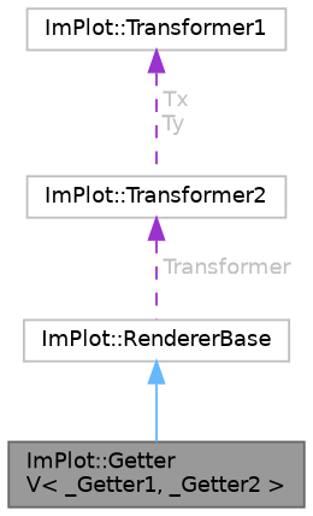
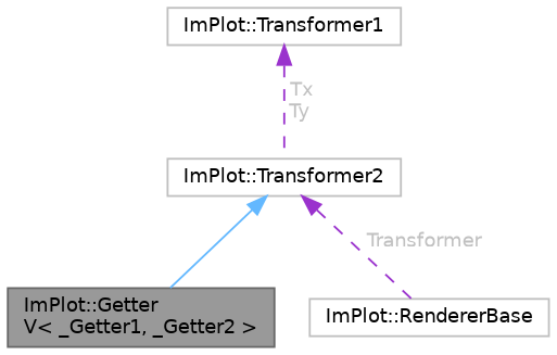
  digraph {
    node [color=grey75 fillcolor=white fontname=Helvetica fontsize=10 shape=box style=filled]
    edge [color=darkorchid3 dir=back fontname=Helvetica fontsize=10 labelfontname=Helvetica labelfontsize=10 style=dashed fontcolor=grey]
    n1 [color=gray40 fillcolor=grey60 fontcolor=black height=0.2 label="ImPlot::Getter\lV\< _Getter1, _Getter2 \>" width=0.4]
    n2 [height=0.2 label="ImPlot::RendererBase" width=0.4]
    n3 [height=0.2 label="ImPlot::Transformer2" width=0.4]
    n4 [height=0.2 label="ImPlot::Transformer1" width=0.4]
-   n2 -> n1 [color=steelblue1 style=solid fontcolor=""]
+   n3 -> n1 [color=steelblue1 style=solid fontcolor=""]
    n3 -> n2 [label=" Transformer"]
    n4 -> n3 [label=" Tx\nTy"]
  }
